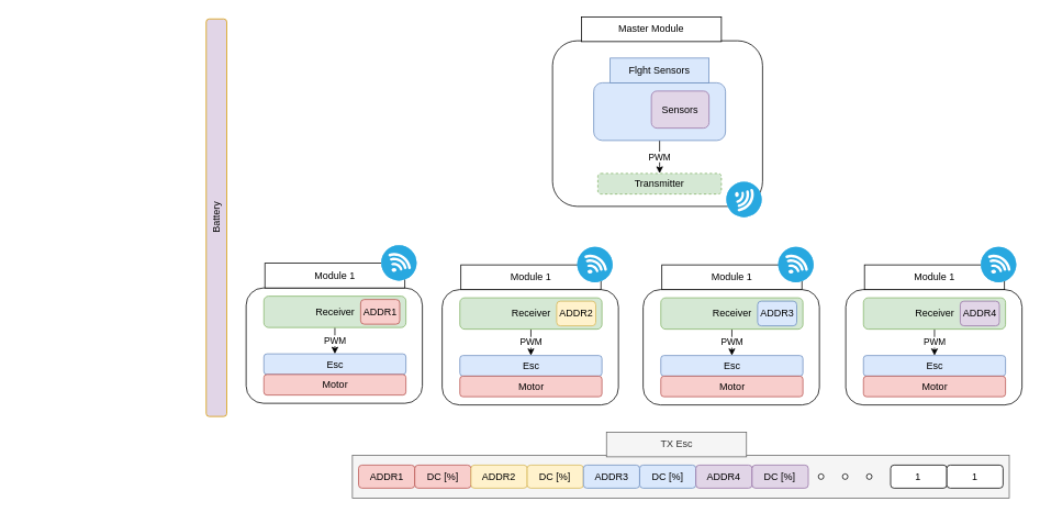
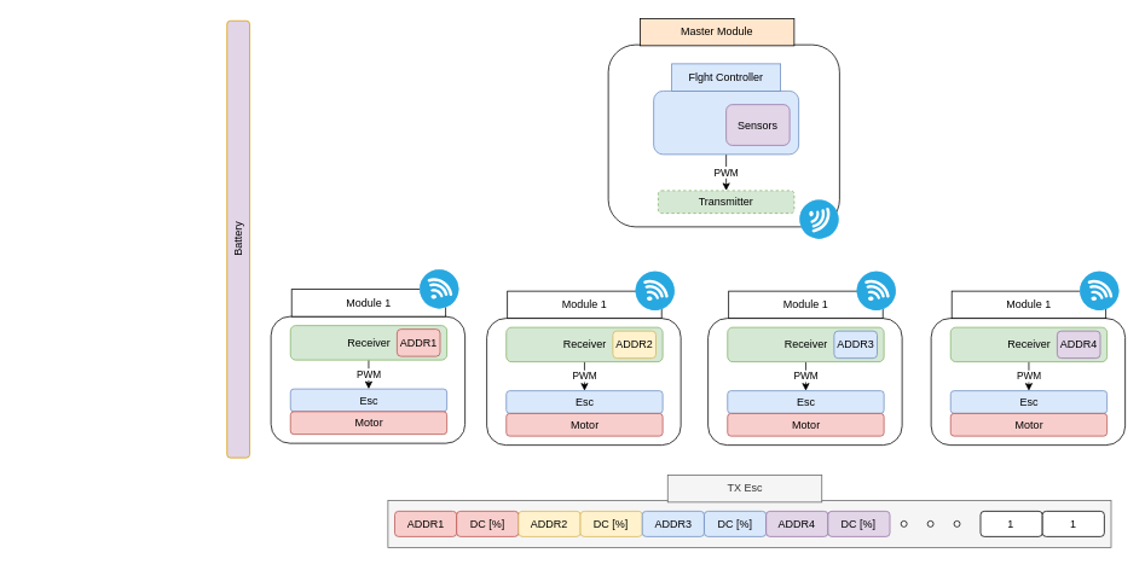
  <mxCell id="0" />
  <mxCell id="1" parent="0" />
  <mxCell id="2" value="" style="rounded=1;whiteSpace=wrap;html=1;" parent="1" vertex="1"><mxGeometry x="670" y="49" width="255" height="201" as="geometry" /></mxCell>
- <mxCell id="3" value="Master Module" style="rounded=0;whiteSpace=wrap;html=1;" parent="1" vertex="1"><mxGeometry x="705" y="20" width="170" height="30" as="geometry" /></mxCell>
+ <mxCell id="3" value="Master Module" style="rounded=0;whiteSpace=wrap;html=1;fillColor=#ffe6cc;" parent="1" vertex="1"><mxGeometry x="705" y="20" width="170" height="30" as="geometry" /></mxCell>
  <mxCell id="4" value="" style="fillColor=#28A8E0;verticalLabelPosition=bottom;sketch=0;html=1;strokeColor=#ffffff;verticalAlign=top;align=center;points=[[0.145,0.145,0],[0.5,0,0],[0.855,0.145,0],[1,0.5,0],[0.855,0.855,0],[0.5,1,0],[0.145,0.855,0],[0,0.5,0]];pointerEvents=1;shape=mxgraph.cisco_safe.compositeIcon;bgIcon=ellipse;resIcon=mxgraph.cisco_safe.capability.wireless_connection;rotation=90;" parent="1" vertex="1"><mxGeometry x="881" y="220" width="43" height="43" as="geometry" /></mxCell>
  <mxCell id="5" value="Transmitter" style="rounded=1;whiteSpace=wrap;html=1;fillColor=#d5e8d4;strokeColor=#82b366;dashed=1;" parent="1" vertex="1"><mxGeometry x="725" y="210" width="150" height="25" as="geometry" /></mxCell>
  <mxCell id="6" value="PWM" style="edgeStyle=orthogonalEdgeStyle;rounded=0;orthogonalLoop=1;jettySize=auto;html=1;exitX=0.5;exitY=1;exitDx=0;exitDy=0;entryX=0.5;entryY=0;entryDx=0;entryDy=0;" parent="1" source="8" target="5" edge="1"><mxGeometry relative="1" as="geometry" /></mxCell>
  <mxCell id="7" value="" style="group" parent="1" vertex="1" connectable="0"><mxGeometry x="720" y="70" width="160" height="100" as="geometry" /></mxCell>
  <mxCell id="8" value="" style="rounded=1;whiteSpace=wrap;html=1;fillColor=#dae8fc;strokeColor=#6c8ebf;" parent="7" vertex="1"><mxGeometry y="30" width="160" height="70" as="geometry" /></mxCell>
- <mxCell id="9" value="Sensors" style="rounded=1;whiteSpace=wrap;html=1;fillColor=#e1d5e7;strokeColor=#9673a6;" parent="7" vertex="1"><mxGeometry x="70" y="40" width="70" height="45" as="geometry" /></mxCell>
- <mxCell id="10" value="Flght Sensors" style="rounded=0;whiteSpace=wrap;html=1;fillColor=#dae8fc;strokeColor=#6c8ebf;" parent="7" vertex="1"><mxGeometry x="20" width="120" height="30" as="geometry" /></mxCell>
+ <mxCell id="9" value="Sensors" style="rounded=1;whiteSpace=wrap;html=1;fillColor=#e1d5e7;strokeColor=#9673a6;" parent="7" vertex="1"><mxGeometry x="80" y="45" width="70" height="45" as="geometry" /></mxCell>
+ <mxCell id="10" value="Flght Controller" style="rounded=0;whiteSpace=wrap;html=1;fillColor=#dae8fc;strokeColor=#6c8ebf;" parent="7" vertex="1"><mxGeometry x="20" width="120" height="30" as="geometry" /></mxCell>
  <mxCell id="11" value="Battery" style="rounded=1;whiteSpace=wrap;html=1;fillColor=#e1d5e7;strokeColor=#d79b00;rotation=-90;" parent="1" vertex="1"><mxGeometry x="20.75" y="251.25" width="482.5" height="25" as="geometry" /></mxCell>
  <mxCell id="12" value="" style="group" parent="1" vertex="1" connectable="0"><mxGeometry x="434.5" y="564" width="800" height="50" as="geometry" /></mxCell>
  <mxCell id="13" value="" style="rounded=0;whiteSpace=wrap;html=1;fillColor=#f5f5f5;fontColor=#333333;strokeColor=#666666;" parent="12" vertex="1"><mxGeometry x="-7.5" y="-12" width="797.5" height="52" as="geometry" /></mxCell>
  <mxCell id="14" value="ADDR1" style="rounded=1;whiteSpace=wrap;html=1;fillColor=#f8cecc;strokeColor=#b85450;" parent="12" vertex="1"><mxGeometry width="68.255" height="28" as="geometry" /></mxCell>
  <mxCell id="15" value="DC [%]" style="rounded=1;whiteSpace=wrap;html=1;fillColor=#f8cecc;strokeColor=#b85450;" parent="12" vertex="1"><mxGeometry x="68.255" width="68.255" height="28" as="geometry" /></mxCell>
  <mxCell id="16" value="ADDR2" style="rounded=1;whiteSpace=wrap;html=1;fillColor=#fff2cc;strokeColor=#d6b656;" parent="12" vertex="1"><mxGeometry x="136.511" width="68.255" height="28" as="geometry" /></mxCell>
  <mxCell id="17" value="DC [%]" style="rounded=1;whiteSpace=wrap;html=1;fillColor=#fff2cc;strokeColor=#d6b656;" parent="12" vertex="1"><mxGeometry x="204.766" width="68.255" height="28" as="geometry" /></mxCell>
  <mxCell id="18" value="ADDR3" style="rounded=1;whiteSpace=wrap;html=1;fillColor=#dae8fc;strokeColor=#6c8ebf;" parent="12" vertex="1"><mxGeometry x="273.022" width="68.255" height="28" as="geometry" /></mxCell>
  <mxCell id="19" value="DC [%]" style="rounded=1;whiteSpace=wrap;html=1;fillColor=#dae8fc;strokeColor=#6c8ebf;" parent="12" vertex="1"><mxGeometry x="341.277" width="68.255" height="28" as="geometry" /></mxCell>
  <mxCell id="20" value="ADDR4" style="rounded=1;whiteSpace=wrap;html=1;fillColor=#e1d5e7;strokeColor=#9673a6;" parent="12" vertex="1"><mxGeometry x="409.533" width="68.255" height="28" as="geometry" /></mxCell>
  <mxCell id="21" value="DC [%]" style="rounded=1;whiteSpace=wrap;html=1;fillColor=#e1d5e7;strokeColor=#9673a6;" parent="12" vertex="1"><mxGeometry x="477.788" width="68.255" height="28" as="geometry" /></mxCell>
  <mxCell id="22" value="1" style="rounded=1;whiteSpace=wrap;html=1;" parent="12" vertex="1"><mxGeometry x="645.989" width="68.255" height="28" as="geometry" /></mxCell>
  <mxCell id="23" value="1" style="rounded=1;whiteSpace=wrap;html=1;" parent="12" vertex="1"><mxGeometry x="714.245" width="68.255" height="28" as="geometry" /></mxCell>
  <mxCell id="24" value="" style="ellipse;whiteSpace=wrap;html=1;aspect=fixed;" parent="12" vertex="1"><mxGeometry x="558.232" y="10.684" width="6.632" height="6.632" as="geometry" /></mxCell>
  <mxCell id="25" value="" style="ellipse;whiteSpace=wrap;html=1;aspect=fixed;" parent="12" vertex="1"><mxGeometry x="587.484" y="10.684" width="6.632" height="6.632" as="geometry" /></mxCell>
  <mxCell id="26" value="" style="ellipse;whiteSpace=wrap;html=1;aspect=fixed;" parent="12" vertex="1"><mxGeometry x="616.737" y="10.684" width="6.632" height="6.632" as="geometry" /></mxCell>
  <mxCell id="27" value="TX Esc" style="rounded=0;whiteSpace=wrap;html=1;fillColor=#f5f5f5;fontColor=#333333;strokeColor=#666666;" parent="1" vertex="1"><mxGeometry x="735.5" y="524" width="170" height="30" as="geometry" /></mxCell>
  <mxCell id="28" value="" style="rounded=1;whiteSpace=wrap;html=1;" parent="1" vertex="1"><mxGeometry x="298" y="349" width="214" height="140" as="geometry" /></mxCell>
  <mxCell id="29" value="Module 1" style="rounded=0;whiteSpace=wrap;html=1;" parent="1" vertex="1"><mxGeometry x="320.75" y="319" width="170" height="30" as="geometry" /></mxCell>
  <mxCell id="30" value="Esc" style="rounded=1;whiteSpace=wrap;html=1;fillColor=#dae8fc;strokeColor=#6c8ebf;" parent="1" vertex="1"><mxGeometry x="319.5" y="429" width="172.5" height="25" as="geometry" /></mxCell>
  <mxCell id="31" value="Motor" style="rounded=1;whiteSpace=wrap;html=1;fillColor=#f8cecc;strokeColor=#b85450;" parent="1" vertex="1"><mxGeometry x="319.5" y="454" width="172.5" height="25" as="geometry" /></mxCell>
  <mxCell id="32" value="PWM" style="edgeStyle=orthogonalEdgeStyle;rounded=0;orthogonalLoop=1;jettySize=auto;html=1;exitX=0.5;exitY=1;exitDx=0;exitDy=0;entryX=0.5;entryY=0;entryDx=0;entryDy=0;" parent="1" source="33" target="30" edge="1"><mxGeometry relative="1" as="geometry" /></mxCell>
  <mxCell id="33" value="Receiver" style="rounded=1;whiteSpace=wrap;html=1;fillColor=#d5e8d4;strokeColor=#82b366;align=center;" parent="1" vertex="1"><mxGeometry x="319.5" y="359" width="172.5" height="38" as="geometry" /></mxCell>
  <mxCell id="34" value="" style="fillColor=#28A8E0;verticalLabelPosition=bottom;sketch=0;html=1;strokeColor=#ffffff;verticalAlign=top;align=center;points=[[0.145,0.145,0],[0.5,0,0],[0.855,0.145,0],[1,0.5,0],[0.855,0.855,0],[0.5,1,0],[0.145,0.855,0],[0,0.5,0]];pointerEvents=1;shape=mxgraph.cisco_safe.compositeIcon;bgIcon=ellipse;resIcon=mxgraph.cisco_safe.capability.wireless_connection;" parent="1" vertex="1"><mxGeometry x="462" y="297" width="43" height="43" as="geometry" /></mxCell>
  <mxCell id="35" value="ADDR1" style="rounded=1;whiteSpace=wrap;html=1;fillColor=#f8cecc;strokeColor=#b85450;" parent="1" vertex="1"><mxGeometry x="437" y="363" width="47.5" height="30" as="geometry" /></mxCell>
  <mxCell id="36" value="" style="rounded=1;whiteSpace=wrap;html=1;" vertex="1" parent="1"><mxGeometry x="536" y="351" width="214" height="140" as="geometry" /></mxCell>
  <mxCell id="37" value="Module 1" style="rounded=0;whiteSpace=wrap;html=1;" vertex="1" parent="1"><mxGeometry x="558.75" y="321" width="170" height="30" as="geometry" /></mxCell>
  <mxCell id="38" value="Esc" style="rounded=1;whiteSpace=wrap;html=1;fillColor=#dae8fc;strokeColor=#6c8ebf;" vertex="1" parent="1"><mxGeometry x="557.5" y="431" width="172.5" height="25" as="geometry" /></mxCell>
  <mxCell id="39" value="Motor" style="rounded=1;whiteSpace=wrap;html=1;fillColor=#f8cecc;strokeColor=#b85450;" vertex="1" parent="1"><mxGeometry x="557.5" y="456" width="172.5" height="25" as="geometry" /></mxCell>
  <mxCell id="40" value="PWM" style="edgeStyle=orthogonalEdgeStyle;rounded=0;orthogonalLoop=1;jettySize=auto;html=1;exitX=0.5;exitY=1;exitDx=0;exitDy=0;entryX=0.5;entryY=0;entryDx=0;entryDy=0;" edge="1" parent="1" source="41" target="38"><mxGeometry relative="1" as="geometry" /></mxCell>
  <mxCell id="41" value="Receiver" style="rounded=1;whiteSpace=wrap;html=1;fillColor=#d5e8d4;strokeColor=#82b366;align=center;" vertex="1" parent="1"><mxGeometry x="557.5" y="361" width="172.5" height="38" as="geometry" /></mxCell>
  <mxCell id="42" value="" style="fillColor=#28A8E0;verticalLabelPosition=bottom;sketch=0;html=1;strokeColor=#ffffff;verticalAlign=top;align=center;points=[[0.145,0.145,0],[0.5,0,0],[0.855,0.145,0],[1,0.5,0],[0.855,0.855,0],[0.5,1,0],[0.145,0.855,0],[0,0.5,0]];pointerEvents=1;shape=mxgraph.cisco_safe.compositeIcon;bgIcon=ellipse;resIcon=mxgraph.cisco_safe.capability.wireless_connection;" vertex="1" parent="1"><mxGeometry x="700" y="299" width="43" height="43" as="geometry" /></mxCell>
  <mxCell id="43" value="ADDR2" style="rounded=1;whiteSpace=wrap;html=1;fillColor=#fff2cc;strokeColor=#d6b656;" vertex="1" parent="1"><mxGeometry x="675" y="365" width="47.5" height="30" as="geometry" /></mxCell>
  <mxCell id="44" value="" style="rounded=1;whiteSpace=wrap;html=1;" vertex="1" parent="1"><mxGeometry x="780" y="351" width="214" height="140" as="geometry" /></mxCell>
  <mxCell id="45" value="Module 1" style="rounded=0;whiteSpace=wrap;html=1;" vertex="1" parent="1"><mxGeometry x="802.75" y="321" width="170" height="30" as="geometry" /></mxCell>
  <mxCell id="46" value="Esc" style="rounded=1;whiteSpace=wrap;html=1;fillColor=#dae8fc;strokeColor=#6c8ebf;" vertex="1" parent="1"><mxGeometry x="801.5" y="431" width="172.5" height="25" as="geometry" /></mxCell>
  <mxCell id="47" value="Motor" style="rounded=1;whiteSpace=wrap;html=1;fillColor=#f8cecc;strokeColor=#b85450;" vertex="1" parent="1"><mxGeometry x="801.5" y="456" width="172.5" height="25" as="geometry" /></mxCell>
  <mxCell id="48" value="PWM" style="edgeStyle=orthogonalEdgeStyle;rounded=0;orthogonalLoop=1;jettySize=auto;html=1;exitX=0.5;exitY=1;exitDx=0;exitDy=0;entryX=0.5;entryY=0;entryDx=0;entryDy=0;" edge="1" parent="1" source="49" target="46"><mxGeometry relative="1" as="geometry" /></mxCell>
  <mxCell id="49" value="Receiver" style="rounded=1;whiteSpace=wrap;html=1;fillColor=#d5e8d4;strokeColor=#82b366;align=center;" vertex="1" parent="1"><mxGeometry x="801.5" y="361" width="172.5" height="38" as="geometry" /></mxCell>
  <mxCell id="50" value="" style="fillColor=#28A8E0;verticalLabelPosition=bottom;sketch=0;html=1;strokeColor=#ffffff;verticalAlign=top;align=center;points=[[0.145,0.145,0],[0.5,0,0],[0.855,0.145,0],[1,0.5,0],[0.855,0.855,0],[0.5,1,0],[0.145,0.855,0],[0,0.5,0]];pointerEvents=1;shape=mxgraph.cisco_safe.compositeIcon;bgIcon=ellipse;resIcon=mxgraph.cisco_safe.capability.wireless_connection;" vertex="1" parent="1"><mxGeometry x="944" y="299" width="43" height="43" as="geometry" /></mxCell>
  <mxCell id="51" value="ADDR3" style="rounded=1;whiteSpace=wrap;html=1;fillColor=#dae8fc;strokeColor=#6c8ebf;" vertex="1" parent="1"><mxGeometry x="919" y="365" width="47.5" height="30" as="geometry" /></mxCell>
  <mxCell id="52" value="" style="rounded=1;whiteSpace=wrap;html=1;" vertex="1" parent="1"><mxGeometry x="1026" y="351" width="214" height="140" as="geometry" /></mxCell>
  <mxCell id="53" value="Module 1" style="rounded=0;whiteSpace=wrap;html=1;" vertex="1" parent="1"><mxGeometry x="1048.75" y="321" width="170" height="30" as="geometry" /></mxCell>
  <mxCell id="54" value="Esc" style="rounded=1;whiteSpace=wrap;html=1;fillColor=#dae8fc;strokeColor=#6c8ebf;" vertex="1" parent="1"><mxGeometry x="1047.5" y="431" width="172.5" height="25" as="geometry" /></mxCell>
  <mxCell id="55" value="Motor" style="rounded=1;whiteSpace=wrap;html=1;fillColor=#f8cecc;strokeColor=#b85450;" vertex="1" parent="1"><mxGeometry x="1047.5" y="456" width="172.5" height="25" as="geometry" /></mxCell>
  <mxCell id="56" value="PWM" style="edgeStyle=orthogonalEdgeStyle;rounded=0;orthogonalLoop=1;jettySize=auto;html=1;exitX=0.5;exitY=1;exitDx=0;exitDy=0;entryX=0.5;entryY=0;entryDx=0;entryDy=0;" edge="1" parent="1" source="57" target="54"><mxGeometry relative="1" as="geometry" /></mxCell>
  <mxCell id="57" value="Receiver" style="rounded=1;whiteSpace=wrap;html=1;fillColor=#d5e8d4;strokeColor=#82b366;align=center;" vertex="1" parent="1"><mxGeometry x="1047.5" y="361" width="172.5" height="38" as="geometry" /></mxCell>
  <mxCell id="58" value="" style="fillColor=#28A8E0;verticalLabelPosition=bottom;sketch=0;html=1;strokeColor=#ffffff;verticalAlign=top;align=center;points=[[0.145,0.145,0],[0.5,0,0],[0.855,0.145,0],[1,0.5,0],[0.855,0.855,0],[0.5,1,0],[0.145,0.855,0],[0,0.5,0]];pointerEvents=1;shape=mxgraph.cisco_safe.compositeIcon;bgIcon=ellipse;resIcon=mxgraph.cisco_safe.capability.wireless_connection;" vertex="1" parent="1"><mxGeometry x="1190" y="299" width="43" height="43" as="geometry" /></mxCell>
  <mxCell id="59" value="ADDR4" style="rounded=1;whiteSpace=wrap;html=1;fillColor=#e1d5e7;strokeColor=#9673a6;" vertex="1" parent="1"><mxGeometry x="1165" y="365" width="47.5" height="30" as="geometry" /></mxCell>
